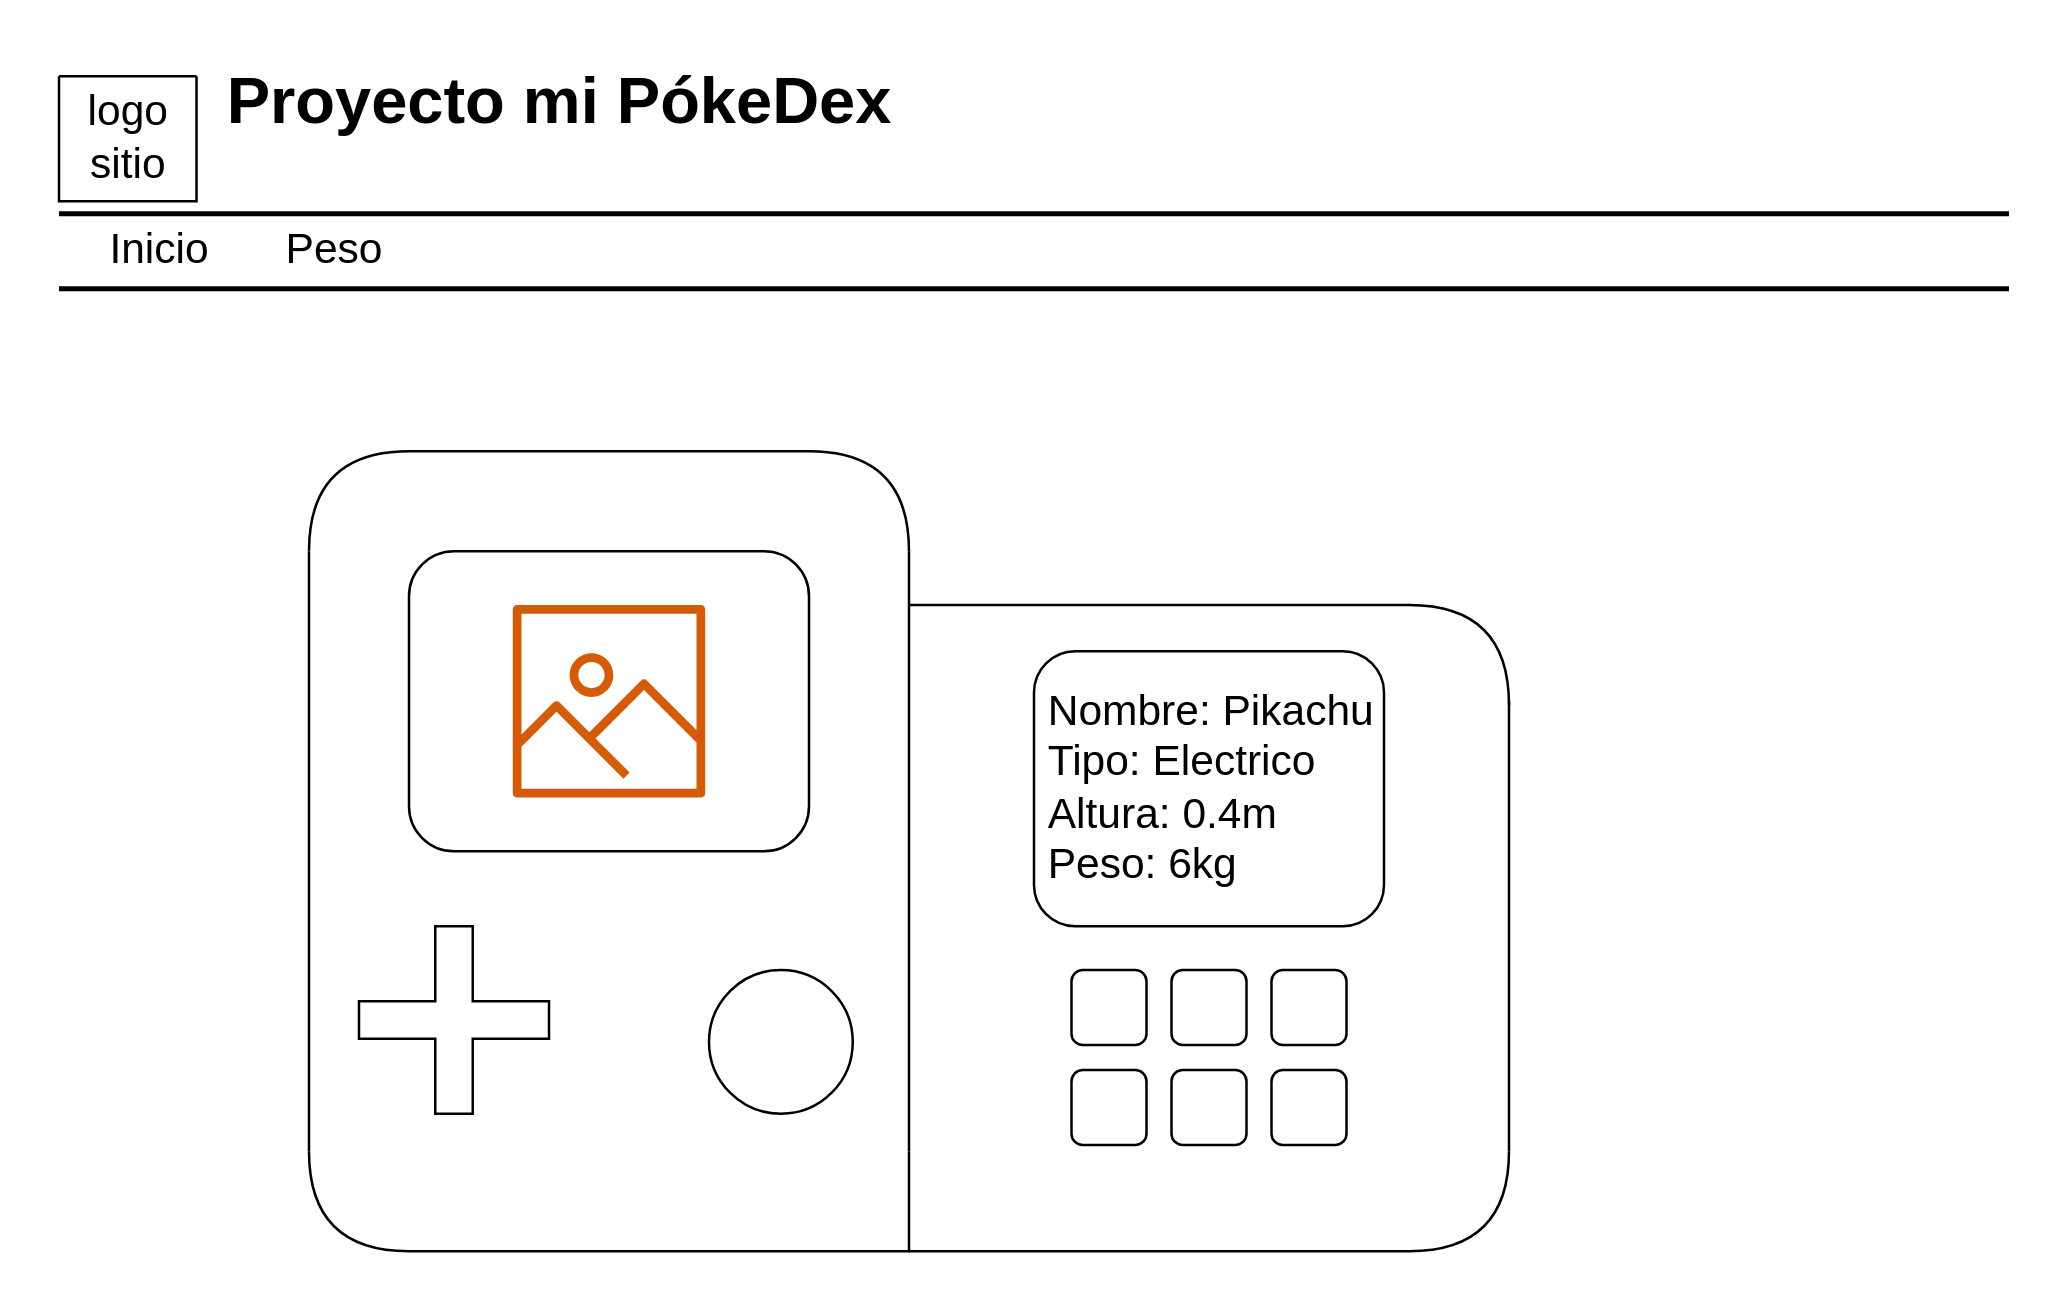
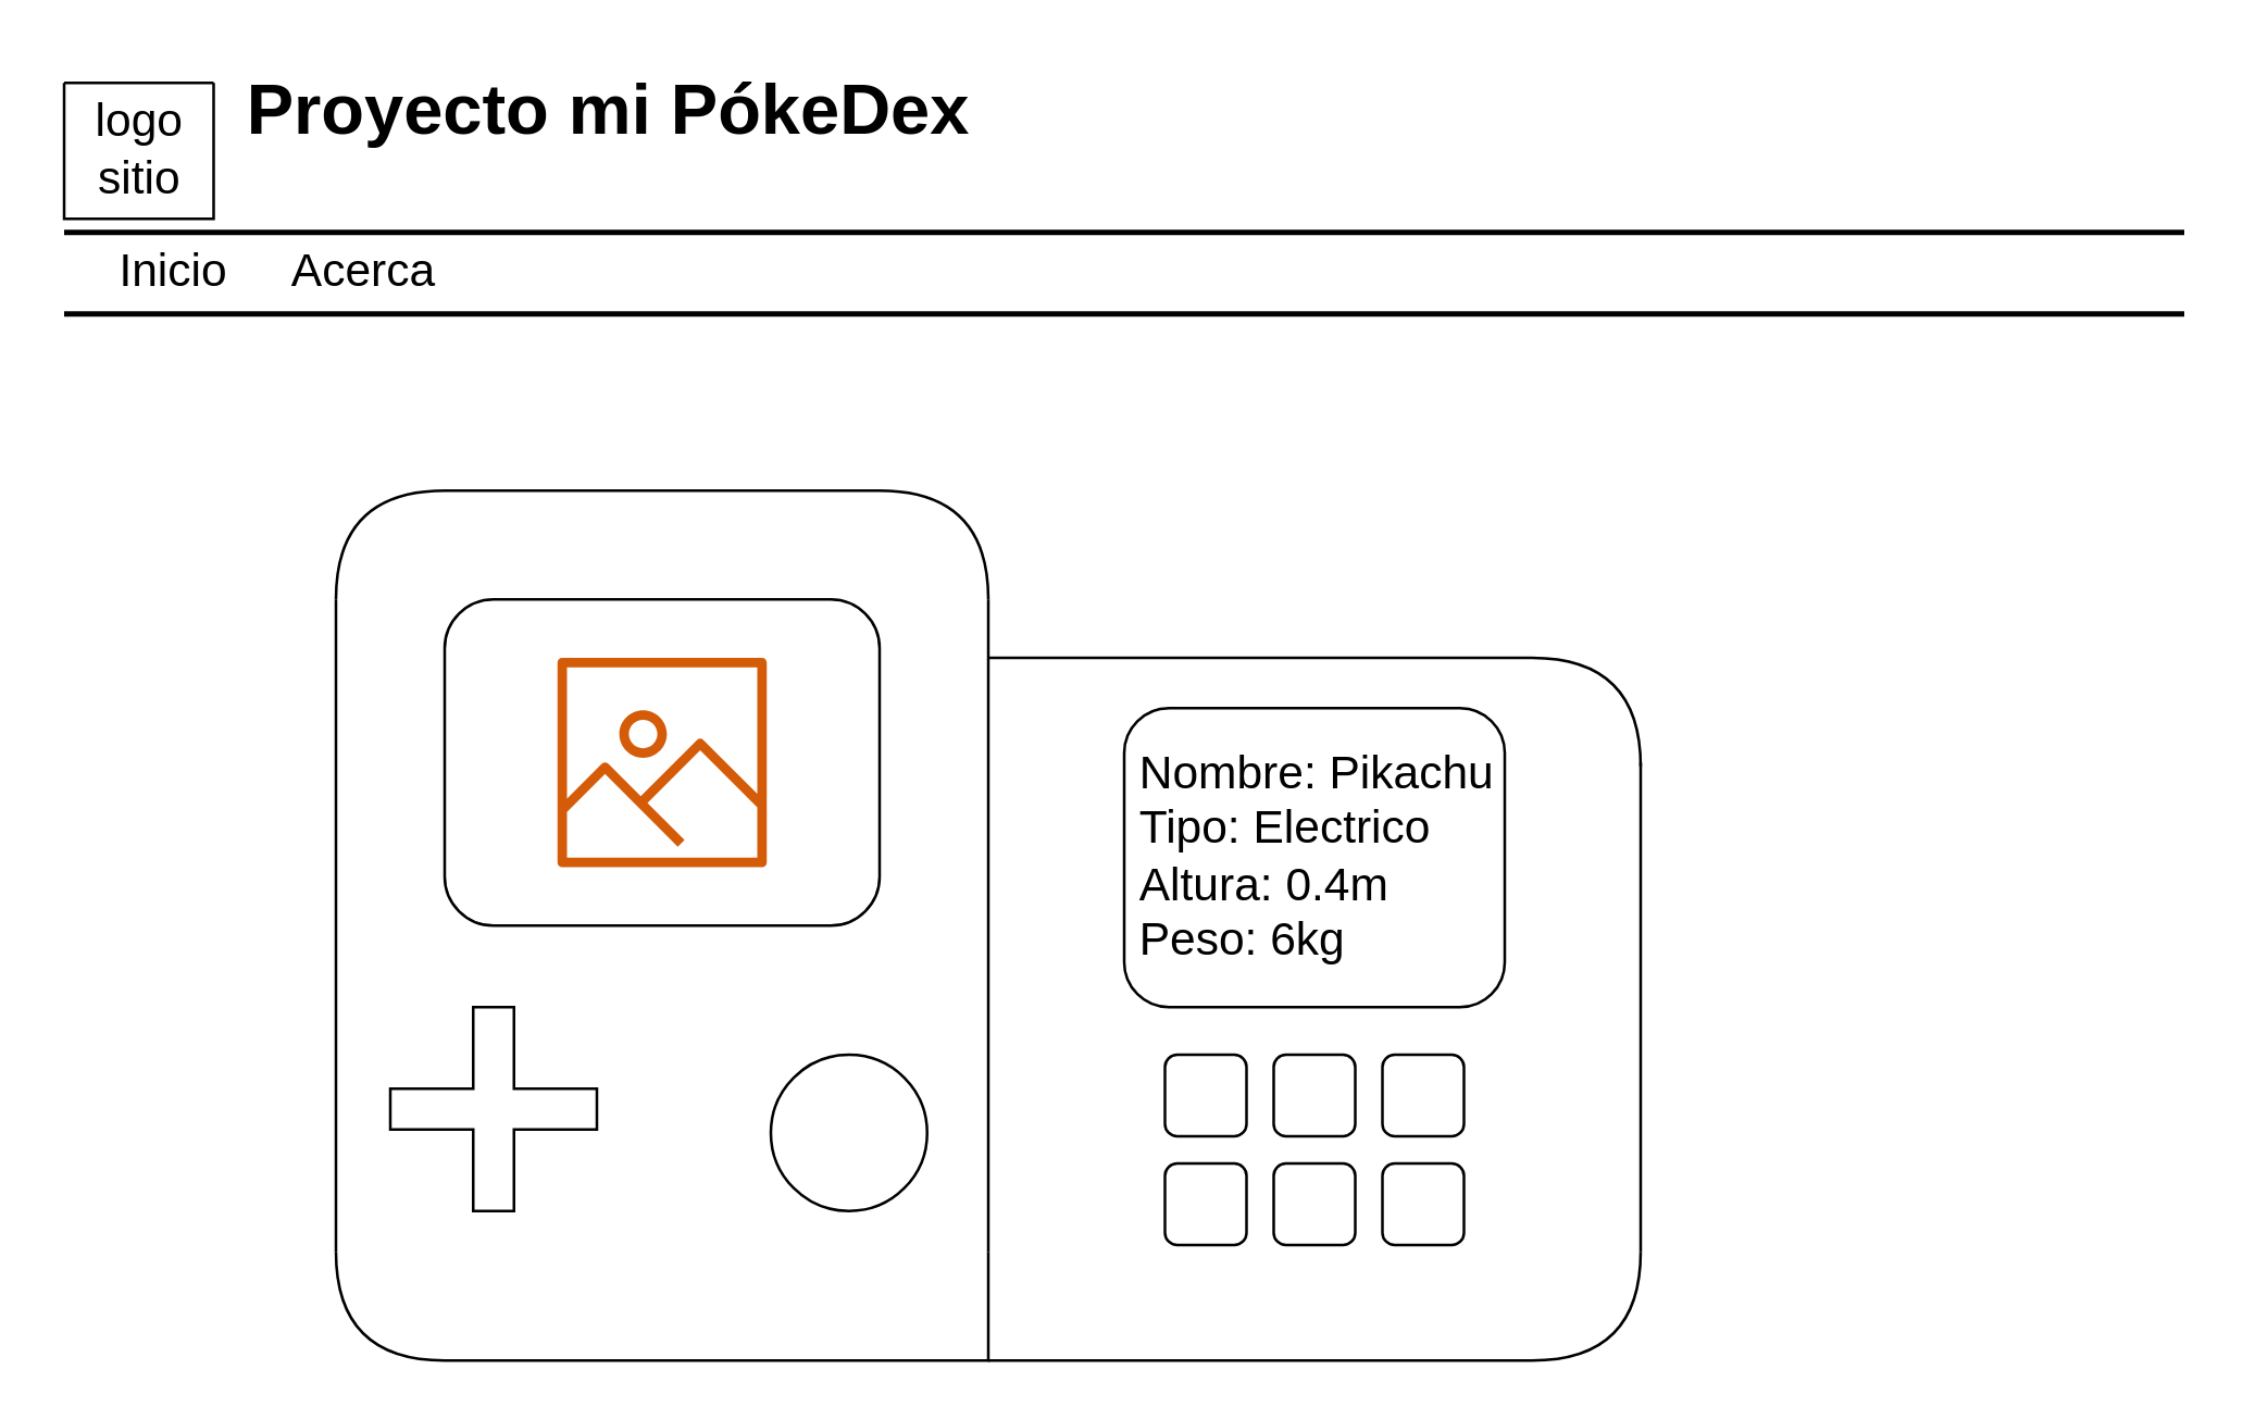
  <mxCell id="0" />
  <mxCell id="1" parent="0" />
  <mxCell id="2" value="" style="endArrow=none;html=1;fontSize=26;startSize=8;endSize=8;curved=1;" edge="1" parent="1"><mxGeometry width="50" height="50" relative="1" as="geometry"><mxPoint x="163" y="180" as="sourcePoint" /><mxPoint x="123" y="220" as="targetPoint" /><Array as="points"><mxPoint x="123" y="180" /></Array></mxGeometry></mxCell>
  <mxCell id="3" value="" style="line;strokeWidth=2;html=1;fontSize=14;" vertex="1" parent="1"><mxGeometry x="23" y="80" width="780" height="10" as="geometry" /></mxCell>
  <mxCell id="4" value="" style="line;strokeWidth=2;html=1;fontSize=14;" vertex="1" parent="1"><mxGeometry x="23" y="110" width="780" height="10" as="geometry" /></mxCell>
  <mxCell id="5" value="" style="swimlane;startSize=0;fontSize=14;" vertex="1" parent="1"><mxGeometry x="23" y="30" width="55" height="50" as="geometry" /></mxCell>
  <mxCell id="6" value="logo&lt;br&gt;sitio" style="text;html=1;strokeColor=none;fillColor=none;align=center;verticalAlign=middle;whiteSpace=wrap;rounded=0;fontSize=17;" vertex="1" parent="5"><mxGeometry x="-2.5" y="10" width="60" height="30" as="geometry" /></mxCell>
  <mxCell id="7" value="&lt;font style=&quot;vertical-align: inherit; font-size: 17px;&quot;&gt;&lt;font style=&quot;vertical-align: inherit; font-size: 17px;&quot;&gt;Inicio&lt;/font&gt;&lt;/font&gt;" style="text;html=1;strokeColor=none;fillColor=none;align=center;verticalAlign=middle;rounded=0;fontSize=17;labelPosition=center;verticalLabelPosition=middle;" vertex="1" parent="1"><mxGeometry x="33" y="80" width="60" height="40" as="geometry" /></mxCell>
- <mxCell id="8" value="&lt;font style=&quot;vertical-align: inherit; font-size: 17px;&quot;&gt;&lt;font style=&quot;vertical-align: inherit; font-size: 17px;&quot;&gt;Peso&lt;/font&gt;&lt;/font&gt;" style="text;html=1;strokeColor=none;fillColor=none;align=center;verticalAlign=middle;rounded=0;fontSize=17;labelPosition=center;verticalLabelPosition=middle;" vertex="1" parent="1"><mxGeometry x="103" y="80" width="60" height="40" as="geometry" /></mxCell>
+ <mxCell id="8" value="&lt;font style=&quot;vertical-align: inherit; font-size: 17px;&quot;&gt;&lt;font style=&quot;vertical-align: inherit; font-size: 17px;&quot;&gt;Acerca&lt;/font&gt;&lt;/font&gt;" style="text;html=1;strokeColor=none;fillColor=none;align=center;verticalAlign=middle;rounded=0;fontSize=17;labelPosition=center;verticalLabelPosition=middle;" vertex="1" parent="1"><mxGeometry x="103" y="80" width="60" height="40" as="geometry" /></mxCell>
  <mxCell id="9" value="Proyecto mi PókeDex" style="text;strokeColor=none;fillColor=none;html=1;fontSize=26;fontStyle=1;verticalAlign=middle;align=center;" vertex="1" parent="1"><mxGeometry x="173" y="20" width="100" height="40" as="geometry" /></mxCell>
  <mxCell id="10" value="" style="endArrow=none;html=1;rounded=0;fontSize=26;startSize=8;endSize=8;" edge="1" parent="1"><mxGeometry width="50" height="50" relative="1" as="geometry"><mxPoint x="123" y="460" as="sourcePoint" /><mxPoint x="123" y="220" as="targetPoint" /></mxGeometry></mxCell>
  <mxCell id="11" value="" style="endArrow=none;html=1;rounded=0;fontSize=26;startSize=8;endSize=8;" edge="1" parent="1"><mxGeometry width="50" height="50" relative="1" as="geometry"><mxPoint x="363" y="460" as="sourcePoint" /><mxPoint x="363" y="220" as="targetPoint" /></mxGeometry></mxCell>
  <mxCell id="12" value="" style="endArrow=none;html=1;fontSize=26;startSize=8;endSize=8;curved=1;" edge="1" parent="1"><mxGeometry width="50" height="50" relative="1" as="geometry"><mxPoint x="323" y="180" as="sourcePoint" /><mxPoint x="363" y="220" as="targetPoint" /><Array as="points"><mxPoint x="363" y="180" /></Array></mxGeometry></mxCell>
  <mxCell id="13" value="" style="endArrow=none;html=1;fontSize=26;startSize=8;endSize=8;curved=1;" edge="1" parent="1"><mxGeometry width="50" height="50" relative="1" as="geometry"><mxPoint x="163" y="180" as="sourcePoint" /><mxPoint x="323" y="180" as="targetPoint" /></mxGeometry></mxCell>
  <mxCell id="14" value="" style="endArrow=none;html=1;fontSize=26;startSize=8;endSize=8;curved=1;" edge="1" parent="1"><mxGeometry width="50" height="50" relative="1" as="geometry"><mxPoint x="163" y="500" as="sourcePoint" /><mxPoint x="323" y="500" as="targetPoint" /></mxGeometry></mxCell>
  <mxCell id="15" value="" style="endArrow=none;html=1;fontSize=26;startSize=8;endSize=8;curved=1;" edge="1" parent="1"><mxGeometry width="50" height="50" relative="1" as="geometry"><mxPoint x="163" y="500" as="sourcePoint" /><mxPoint x="123" y="460" as="targetPoint" /><Array as="points"><mxPoint x="123" y="500" /></Array></mxGeometry></mxCell>
  <mxCell id="16" value="" style="endArrow=none;html=1;fontSize=26;startSize=8;endSize=8;rounded=0;" edge="1" parent="1"><mxGeometry width="50" height="50" relative="1" as="geometry"><mxPoint x="323" y="500" as="sourcePoint" /><mxPoint x="363" y="460" as="targetPoint" /><Array as="points"><mxPoint x="363" y="500" /></Array></mxGeometry></mxCell>
  <mxCell id="17" value="" style="rounded=1;whiteSpace=wrap;html=1;fontSize=26;" vertex="1" parent="1"><mxGeometry x="163" y="220" width="160" height="120" as="geometry" /></mxCell>
  <mxCell id="18" value="" style="shape=cross;whiteSpace=wrap;html=1;rounded=1;fontSize=26;strokeWidth=1;strokeColor=#000000;" vertex="1" parent="1"><mxGeometry x="143" y="370" width="76" height="75" as="geometry" /></mxCell>
  <mxCell id="19" value="" style="ellipse;whiteSpace=wrap;html=1;aspect=fixed;rounded=1;fontSize=26;" vertex="1" parent="1"><mxGeometry x="283" y="387.5" width="57.5" height="57.5" as="geometry" /></mxCell>
  <mxCell id="20" value="" style="endArrow=none;html=1;rounded=0;fontSize=26;startSize=8;endSize=8;" edge="1" parent="1"><mxGeometry width="50" height="50" relative="1" as="geometry"><mxPoint x="363" y="241.5" as="sourcePoint" /><mxPoint x="563" y="241.5" as="targetPoint" /></mxGeometry></mxCell>
  <mxCell id="21" value="" style="endArrow=none;html=1;fontSize=26;startSize=8;endSize=8;curved=1;" edge="1" parent="1"><mxGeometry width="50" height="50" relative="1" as="geometry"><mxPoint x="563" y="241.5" as="sourcePoint" /><mxPoint x="603" y="281.5" as="targetPoint" /><Array as="points"><mxPoint x="603" y="241.5" /></Array></mxGeometry></mxCell>
  <mxCell id="22" value="" style="endArrow=none;html=1;rounded=0;fontSize=26;startSize=8;endSize=8;" edge="1" parent="1"><mxGeometry width="50" height="50" relative="1" as="geometry"><mxPoint x="603" y="460" as="sourcePoint" /><mxPoint x="603" y="280" as="targetPoint" /></mxGeometry></mxCell>
  <mxCell id="23" value="" style="endArrow=none;html=1;fontSize=26;startSize=8;endSize=8;curved=1;" edge="1" parent="1"><mxGeometry width="50" height="50" relative="1" as="geometry"><mxPoint x="563" y="500" as="sourcePoint" /><mxPoint x="603" y="460" as="targetPoint" /><Array as="points"><mxPoint x="603" y="500" /></Array></mxGeometry></mxCell>
  <mxCell id="24" value="" style="endArrow=none;html=1;rounded=0;fontSize=26;startSize=8;endSize=8;" edge="1" parent="1"><mxGeometry width="50" height="50" relative="1" as="geometry"><mxPoint x="363" y="500" as="sourcePoint" /><mxPoint x="563" y="500" as="targetPoint" /></mxGeometry></mxCell>
  <mxCell id="25" value="" style="rounded=1;whiteSpace=wrap;html=1;fontSize=26;" vertex="1" parent="1"><mxGeometry x="413" y="260" width="140" height="110" as="geometry" /></mxCell>
  <mxCell id="26" value="" style="whiteSpace=wrap;html=1;aspect=fixed;rounded=1;fontSize=26;strokeColor=#000000;strokeWidth=1;" vertex="1" parent="1"><mxGeometry x="428" y="387.5" width="30" height="30" as="geometry" /></mxCell>
  <mxCell id="27" value="" style="whiteSpace=wrap;html=1;aspect=fixed;rounded=1;fontSize=26;strokeColor=#000000;strokeWidth=1;" vertex="1" parent="1"><mxGeometry x="468" y="387.5" width="30" height="30" as="geometry" /></mxCell>
  <mxCell id="28" value="" style="whiteSpace=wrap;html=1;aspect=fixed;rounded=1;fontSize=26;strokeColor=#000000;strokeWidth=1;" vertex="1" parent="1"><mxGeometry x="508" y="387.5" width="30" height="30" as="geometry" /></mxCell>
  <mxCell id="29" value="" style="whiteSpace=wrap;html=1;aspect=fixed;rounded=1;fontSize=26;strokeColor=#000000;strokeWidth=1;" vertex="1" parent="1"><mxGeometry x="428" y="427.5" width="30" height="30" as="geometry" /></mxCell>
  <mxCell id="30" value="" style="whiteSpace=wrap;html=1;aspect=fixed;rounded=1;fontSize=26;strokeColor=#000000;strokeWidth=1;" vertex="1" parent="1"><mxGeometry x="468" y="427.5" width="30" height="30" as="geometry" /></mxCell>
  <mxCell id="31" value="" style="whiteSpace=wrap;html=1;aspect=fixed;rounded=1;fontSize=26;strokeColor=#000000;strokeWidth=1;" vertex="1" parent="1"><mxGeometry x="508" y="427.5" width="30" height="30" as="geometry" /></mxCell>
  <mxCell id="32" value="" style="sketch=0;outlineConnect=0;fontColor=#232F3E;gradientColor=none;fillColor=#D45B07;strokeColor=none;dashed=0;verticalLabelPosition=bottom;verticalAlign=top;align=center;html=1;fontSize=12;fontStyle=0;aspect=fixed;pointerEvents=1;shape=mxgraph.aws4.container_registry_image;rounded=1;" vertex="1" parent="1"><mxGeometry x="204.5" y="241.5" width="77" height="77" as="geometry" /></mxCell>
  <mxCell id="33" value="Nombre: Pikachu&lt;br style=&quot;font-size: 17px;&quot;&gt;Tipo: Electrico&lt;br style=&quot;font-size: 17px;&quot;&gt;Altura: 0.4m&lt;br style=&quot;font-size: 17px;&quot;&gt;&lt;div style=&quot;font-size: 17px;&quot;&gt;&lt;span style=&quot;background-color: initial; font-size: 17px;&quot;&gt;Peso: 6kg&lt;/span&gt;&lt;/div&gt;" style="text;html=1;strokeColor=none;fillColor=none;align=left;verticalAlign=middle;whiteSpace=wrap;rounded=0;fontSize=17;" vertex="1" parent="1"><mxGeometry x="417" y="195" width="380" height="240" as="geometry" /></mxCell>
